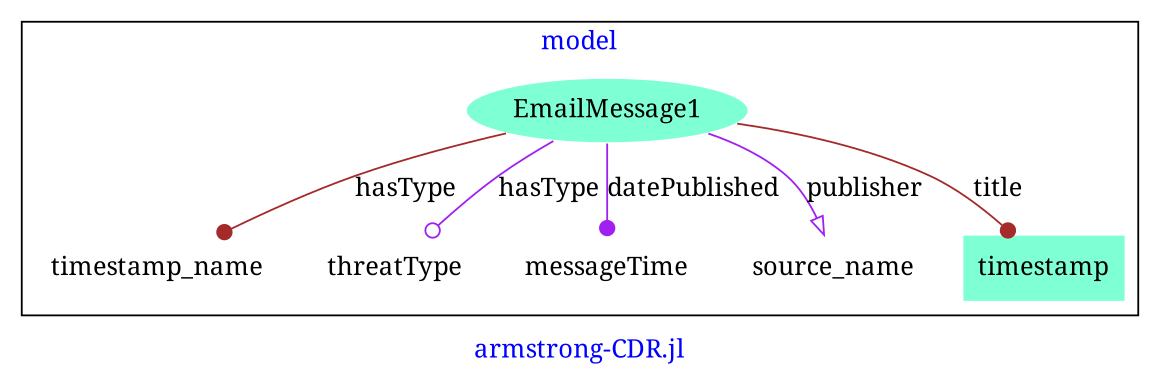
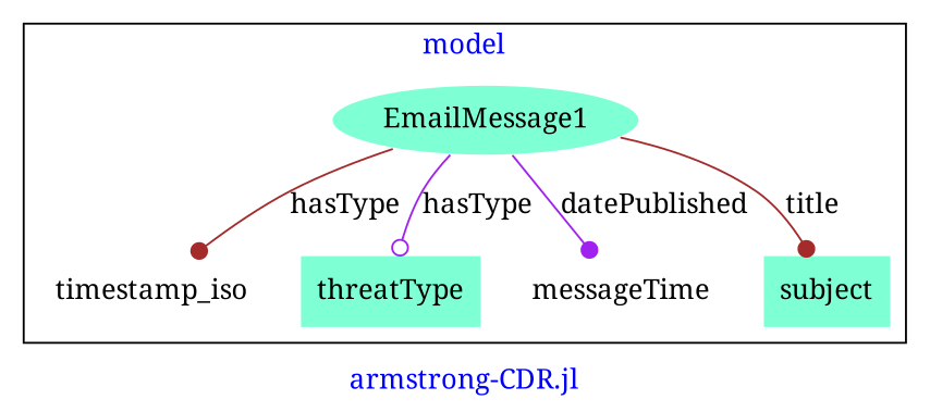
  digraph {
    fontcolor=blue
    fontname="Noto Serif"
    label="armstrong-CDR.jl"
    remincross=true
    node [fillcolor=white fontname="Noto Serif" style=filled shape=plaintext]
    edge [arrowhead=dot color=purple fontcolor=black fontname="Noto Serif"]
    n1 [color=white fillcolor=aquamarine label=EmailMessage1 shape=""]
-   n2 [label=timestamp_name]
-   n3 [label=threatType]
+   n2 [label=timestamp_iso]
+   n3 [fillcolor=aquamarine label=threatType]
    n4 [label=messageTime]
-   n5 [label=source_name]
-   n6 [fillcolor=aquamarine label=timestamp]
+   n6 [fillcolor=aquamarine label=subject]
    subgraph cluster_1 {
      label=model
      n1
      n2
      n3
      n4
-     n5
      n6
    }
    n1 -> n2 [color=brown label=hasType]
    n1 -> n3 [arrowhead=odot label=hasType]
    n1 -> n4 [label=datePublished]
-   n1 -> n5 [arrowhead=onormal label=publisher]
    n1 -> n6 [color=brown label=title]
  }
